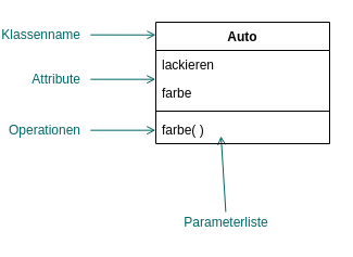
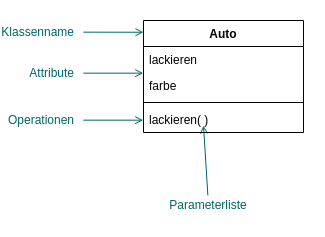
  <mxCell id="0" />
  <mxCell id="1" parent="0" />
  <mxCell id="2" value="&lt;font color=&quot;#006666&quot;&gt;Klassenname&lt;/font&gt;" style="endArrow=open;html=1;align=right;verticalAlign=middle;spacing=10;fontSize=12;endFill=0;entryX=0.001;entryY=0.106;entryDx=0;entryDy=0;entryPerimeter=0;strokeColor=#006666;labelBackgroundColor=none;" parent="1" edge="1"><mxGeometry x="-1" width="50" height="50" relative="1" as="geometry"><mxPoint x="20.8" y="31.66" as="sourcePoint" /><mxPoint x="81" y="31.744" as="targetPoint" /><mxPoint as="offset" /></mxGeometry></mxCell>
  <mxCell id="3" value="&lt;font color=&quot;#006666&quot;&gt;Attribute&lt;/font&gt;" style="endArrow=open;html=1;align=right;spacing=10;fontSize=12;endFill=0;strokeColor=#006666;labelBackgroundColor=none;" parent="1" edge="1"><mxGeometry x="-1" width="50" height="50" relative="1" as="geometry"><mxPoint x="20.8" y="72.66" as="sourcePoint" /><mxPoint x="80.8" y="72.66" as="targetPoint" /><mxPoint as="offset" /></mxGeometry></mxCell>
  <mxCell id="4" value="&lt;font color=&quot;#006666&quot;&gt;Operationen&lt;/font&gt;" style="endArrow=open;html=1;entryX=-0.005;entryY=0.087;entryDx=0;entryDy=0;entryPerimeter=0;align=right;spacing=10;fontSize=12;endFill=0;strokeColor=#006666;labelBackgroundColor=none;" parent="1" edge="1"><mxGeometry x="-1" width="50" height="50" relative="1" as="geometry"><mxPoint x="20.8" y="119.66" as="sourcePoint" /><mxPoint x="80.8" y="119.666" as="targetPoint" /><mxPoint as="offset" /></mxGeometry></mxCell>
  <mxCell id="5" value="" style="endArrow=open;html=1;rounded=0;endFill=0;strokeColor=#006666;" parent="1" source="6" edge="1"><mxGeometry width="50" height="50" relative="1" as="geometry"><mxPoint x="181" y="183" as="sourcePoint" /><mxPoint x="141" y="125" as="targetPoint" /></mxGeometry></mxCell>
  <mxCell id="6" value="Parameterliste" style="text;html=1;strokeColor=none;fillColor=none;align=center;verticalAlign=middle;whiteSpace=wrap;rounded=0;fontColor=#006666;" parent="1" vertex="1"><mxGeometry x="96" y="195" width="100" height="20" as="geometry" /></mxCell>
  <mxCell id="7" value="Auto" style="swimlane;fontStyle=1;align=center;verticalAlign=top;childLayout=stackLayout;horizontal=1;startSize=26;horizontalStack=0;resizeParent=1;resizeParentMax=0;resizeLast=0;collapsible=1;marginBottom=0;whiteSpace=wrap;html=1;" parent="1" vertex="1"><mxGeometry x="81" y="20" width="160" height="112" as="geometry" /></mxCell>
  <mxCell id="8" value="lackieren" style="text;strokeColor=none;fillColor=none;align=left;verticalAlign=top;spacingLeft=4;spacingRight=4;overflow=hidden;rotatable=0;points=[[0,0.5],[1,0.5]];portConstraint=eastwest;whiteSpace=wrap;html=1;" parent="7" vertex="1"><mxGeometry y="26" width="160" height="26" as="geometry" /></mxCell>
  <mxCell id="9" value="farbe" style="text;strokeColor=none;fillColor=none;align=left;verticalAlign=top;spacingLeft=4;spacingRight=4;overflow=hidden;rotatable=0;points=[[0,0.5],[1,0.5]];portConstraint=eastwest;whiteSpace=wrap;html=1;" parent="7" vertex="1"><mxGeometry y="52" width="160" height="26" as="geometry" /></mxCell>
  <mxCell id="10" value="" style="line;strokeWidth=1;fillColor=none;align=left;verticalAlign=middle;spacingTop=-1;spacingLeft=3;spacingRight=3;rotatable=0;labelPosition=right;points=[];portConstraint=eastwest;strokeColor=inherit;" parent="7" vertex="1"><mxGeometry y="78" width="160" height="8" as="geometry" /></mxCell>
- <mxCell id="11" value="farbe( )" style="text;strokeColor=none;fillColor=none;align=left;verticalAlign=top;spacingLeft=4;spacingRight=4;overflow=hidden;rotatable=0;points=[[0,0.5],[1,0.5]];portConstraint=eastwest;whiteSpace=wrap;html=1;" parent="7" vertex="1"><mxGeometry y="86" width="160" height="26" as="geometry" /></mxCell>
+ <mxCell id="11" value="lackieren( )" style="text;strokeColor=none;fillColor=none;align=left;verticalAlign=top;spacingLeft=4;spacingRight=4;overflow=hidden;rotatable=0;points=[[0,0.5],[1,0.5]];portConstraint=eastwest;whiteSpace=wrap;html=1;" parent="7" vertex="1"><mxGeometry y="86" width="160" height="26" as="geometry" /></mxCell>
